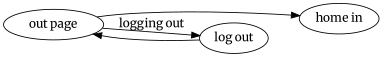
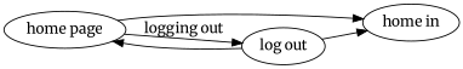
  digraph {
    fontname=Merriweather
    rankdir=LR
    node [fontname=Merriweather]
    edge [fontname=Merriweather]
    n1 [label="home in"]
-   "home page" [label="out page"]
+   "home page"
    "log out"
    "home page" -> n1
    "home page" -> "log out" [label="logging out"]
+   "log out" -> n1
    "log out" -> "home page"
  }
